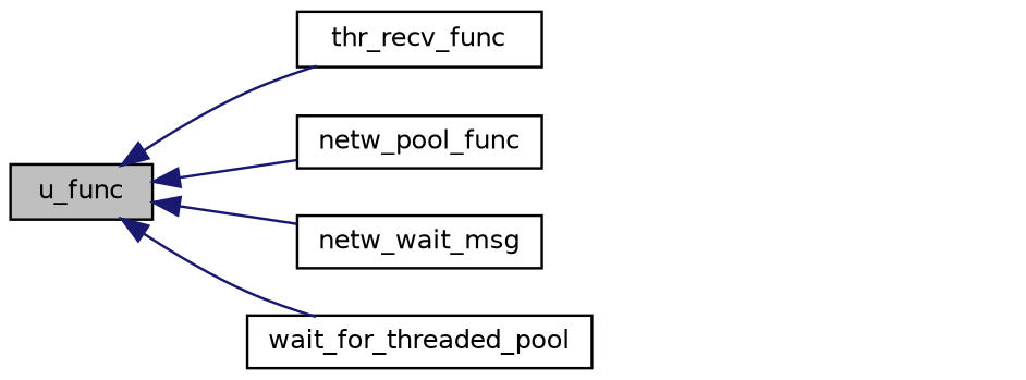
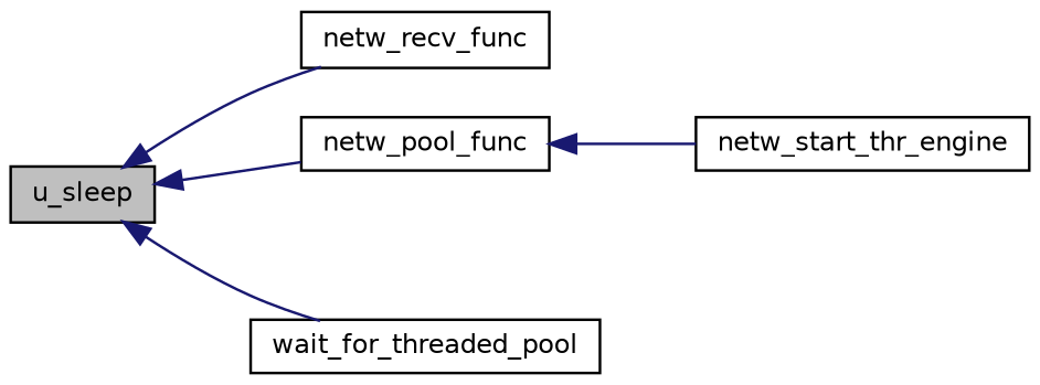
  digraph {
    rankdir=LR
    node [color=black fillcolor=white fontname=Helvetica fontsize=10 shape=record style=filled]
    edge [color=midnightblue dir=back fontname=Helvetica fontsize=10 labelfontname=Helvetica labelfontsize=10 style=solid]
-   n1 [fillcolor=grey75 fontcolor=black height=0.2 label=u_func width=0.4]
-   n2 [height=0.2 label=thr_recv_func width=0.4]
+   n1 [fillcolor=grey75 fontcolor=black height=0.2 label=u_sleep width=0.4]
+   n2 [height=0.2 label=netw_recv_func width=0.4]
    n3 [height=0.2 label=netw_pool_func width=0.4]
-   n4 [height=0.2 label=netw_wait_msg width=0.4]
    n5 [height=0.2 label=wait_for_threaded_pool width=0.4]
+   n6 [height=0.2 label=netw_start_thr_engine width=0.4]
    n1 -> n2
    n1 -> n3
-   n1 -> n4
    n1 -> n5
+   n3 -> n6
  }
